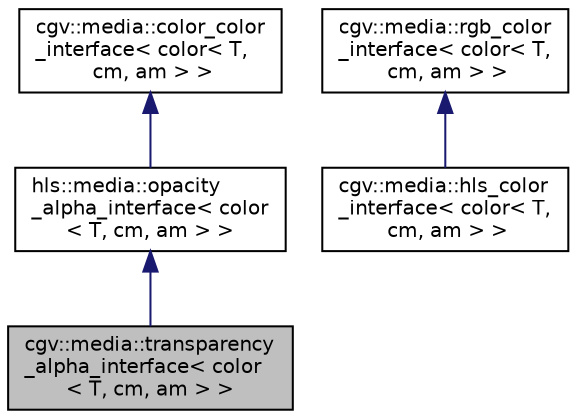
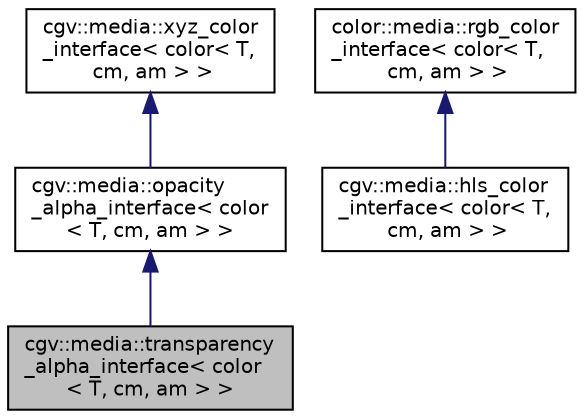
  digraph {
    node [color=black fontname=Helvetica fontsize=10 shape=record]
    edge [color=midnightblue dir=back fontname=Helvetica fontsize=10 labelfontname=Helvetica labelfontsize=10 style=solid]
    n1 [fillcolor=grey75 fontcolor=black height=0.2 label="cgv::media::transparency\l_alpha_interface\< color\l\< T, cm, am \> \>" style=filled width=0.4]
-   n2 [height=0.2 label="hls::media::opacity\l_alpha_interface\< color\l\< T, cm, am \> \>" width=0.4]
-   n3 [height=0.2 label="cgv::media::color_color\l_interface\< color\< T,\l cm, am \> \>" width=0.4]
+   n2 [height=0.2 label="cgv::media::opacity\l_alpha_interface\< color\l\< T, cm, am \> \>" width=0.4]
+   n3 [height=0.2 label="cgv::media::xyz_color\l_interface\< color\< T,\l cm, am \> \>" width=0.4]
    n4 [height=0.2 label="cgv::media::hls_color\l_interface\< color\< T,\l cm, am \> \>" width=0.4]
-   n5 [height=0.2 label="cgv::media::rgb_color\l_interface\< color\< T,\l cm, am \> \>" width=0.4]
+   n5 [height=0.2 label="color::media::rgb_color\l_interface\< color\< T,\l cm, am \> \>" width=0.4]
    n2 -> n1
    n3 -> n2
    n5 -> n4
  }
